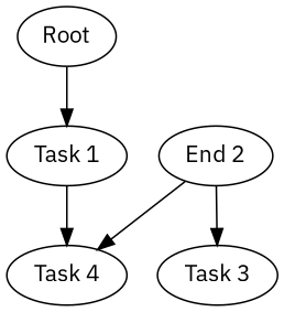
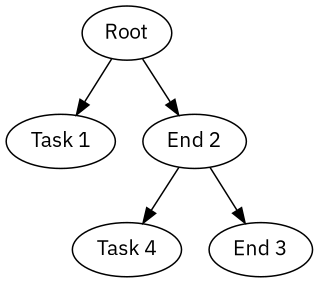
  digraph {
    fontname="IBM Plex Sans"
    node [fontname="IBM Plex Sans"]
    edge [fontname="IBM Plex Sans"]
    n1 [label=Root]
    n2 [label="Task 1"]
    n3 [label="End 2"]
    n4 [label="Task 4"]
-   n5 [label="Task 3"]
+   n5 [label="End 3"]
    n1 -> n2
-   n2 -> n4
+   n1 -> n3
    n3 -> n4
    n3 -> n5
  }
